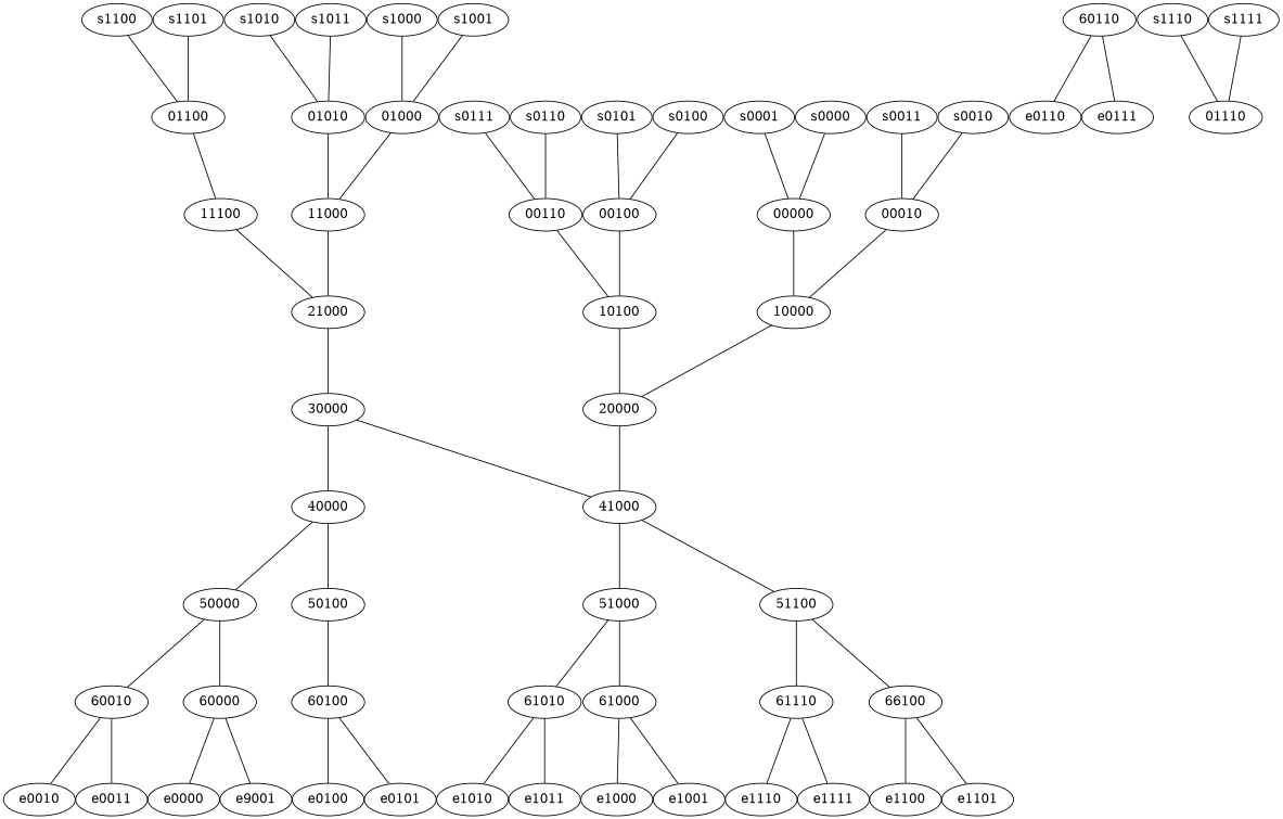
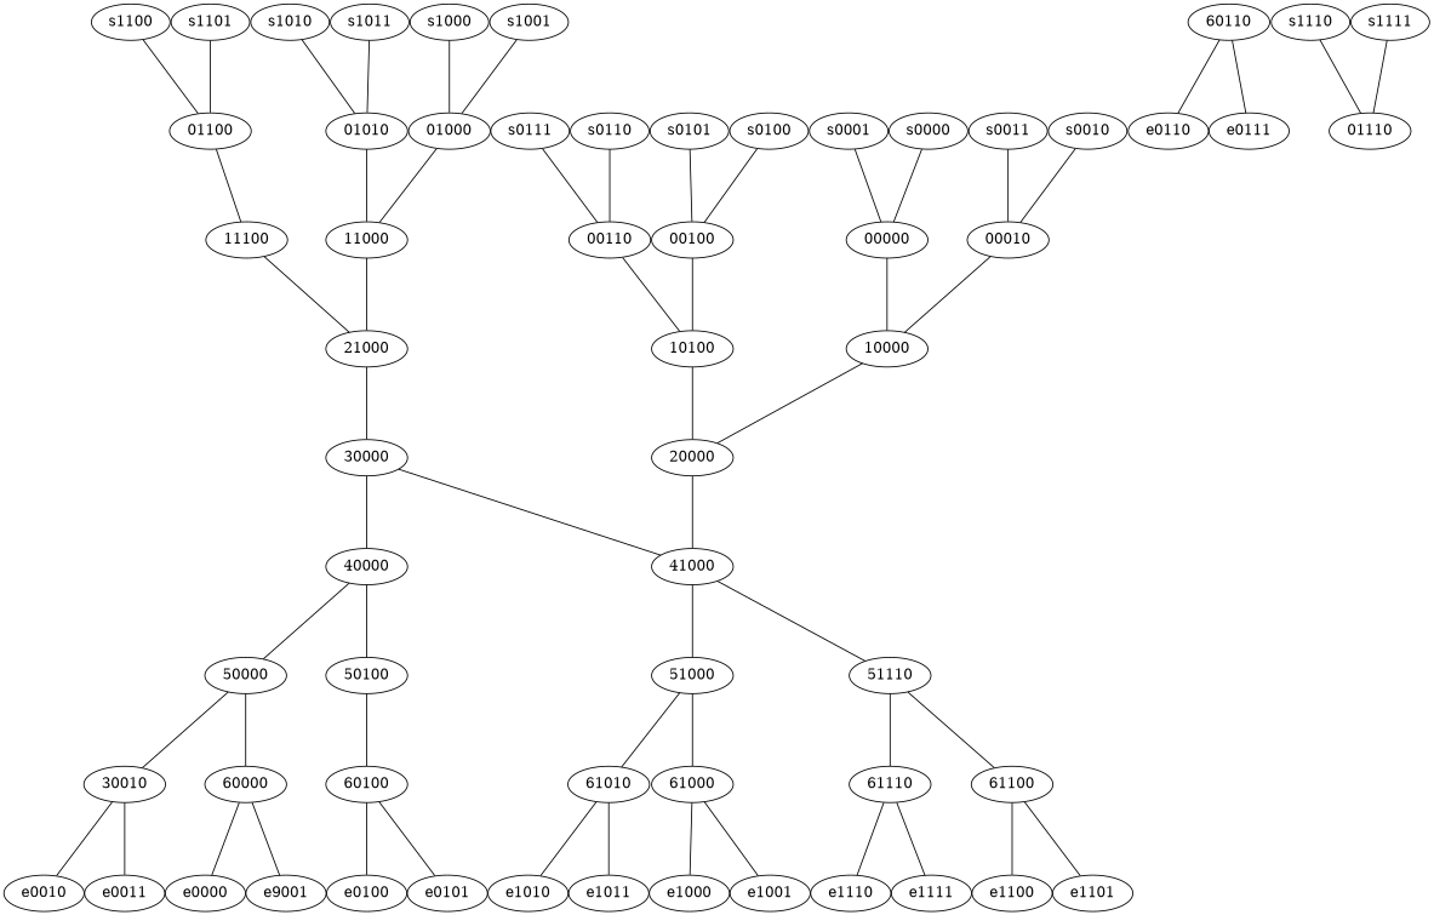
  strict graph {
    nodesep=0
    rankdir=TB
    ranksep=1
    s0000
    00000
    10000
    s0001
    20000
    41000
    30000
    40000
    50000
    50100
    51000
-   51100
+   51100 [label=51110]
    60000
-   60010
+   60010 [label=30010]
    60100
    e0000
    n17 [label=e9001]
    e0010
    e0011
    s0010
    00010
    s0011
    s0100
    00100
    10100
    s0101
    e0100
    e0101
    60110
    e0110
    e0111
    s0110
    00110
    s0111
    s1000
    01000
    11000
    s1001
    21000
    61000
    61010
-   61100 [label=66100]
+   61100
    61110
    e1000
    e1001
    e1010
    e1011
    s1010
    01010
    s1011
    s1100
    01100
    11100
    s1101
    e1100
    e1101
    e1110
    e1111
    s1110
    01110
    s1111
    s0000 -- 00000
    00000 -- 10000
    10000 -- 20000
    s0001 -- 00000
    20000 -- 41000
    41000 -- 51000
    41000 -- 51100
    30000 -- 41000
    30000 -- 40000
    40000 -- 50000
    40000 -- 50100
    50000 -- 60000
    50000 -- 60010
    50100 -- 60100
    51000 -- 61000
    51000 -- 61010
    51100 -- 61100
    51100 -- 61110
    60000 -- e0000
    60000 -- n17
    60010 -- e0010
    60010 -- e0011
    60100 -- e0100
    60100 -- e0101
    s0010 -- 00010
    00010 -- 10000
    s0011 -- 00010
    s0100 -- 00100
    00100 -- 10100
    10100 -- 20000
    s0101 -- 00100
    60110 -- e0110
    60110 -- e0111
    s0110 -- 00110
    00110 -- 10100
    s0111 -- 00110
    s1000 -- 01000
    01000 -- 11000
    11000 -- 21000
    s1001 -- 01000
    21000 -- 30000
    61000 -- e1000
    61000 -- e1001
    61010 -- e1010
    61010 -- e1011
    61100 -- e1100
    61100 -- e1101
    61110 -- e1110
    61110 -- e1111
    s1010 -- 01010
    01010 -- 11000
    s1011 -- 01010
    s1100 -- 01100
    01100 -- 11100
    11100 -- 21000
    s1101 -- 01100
    s1110 -- 01110
    s1111 -- 01110
  }
